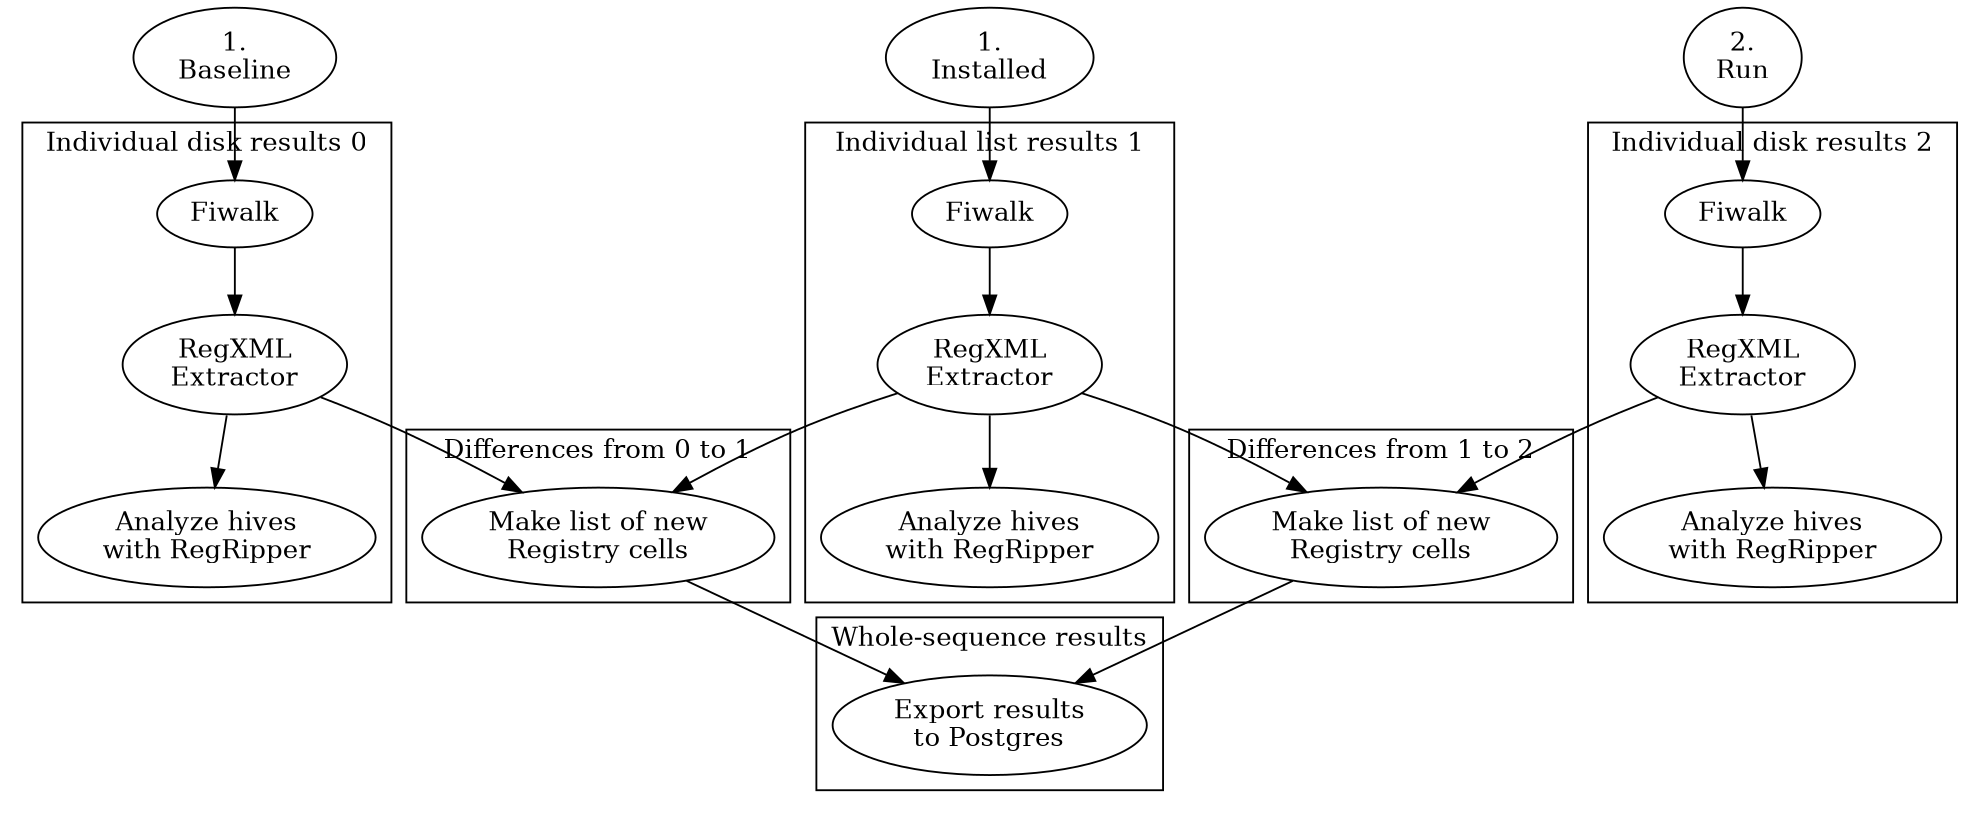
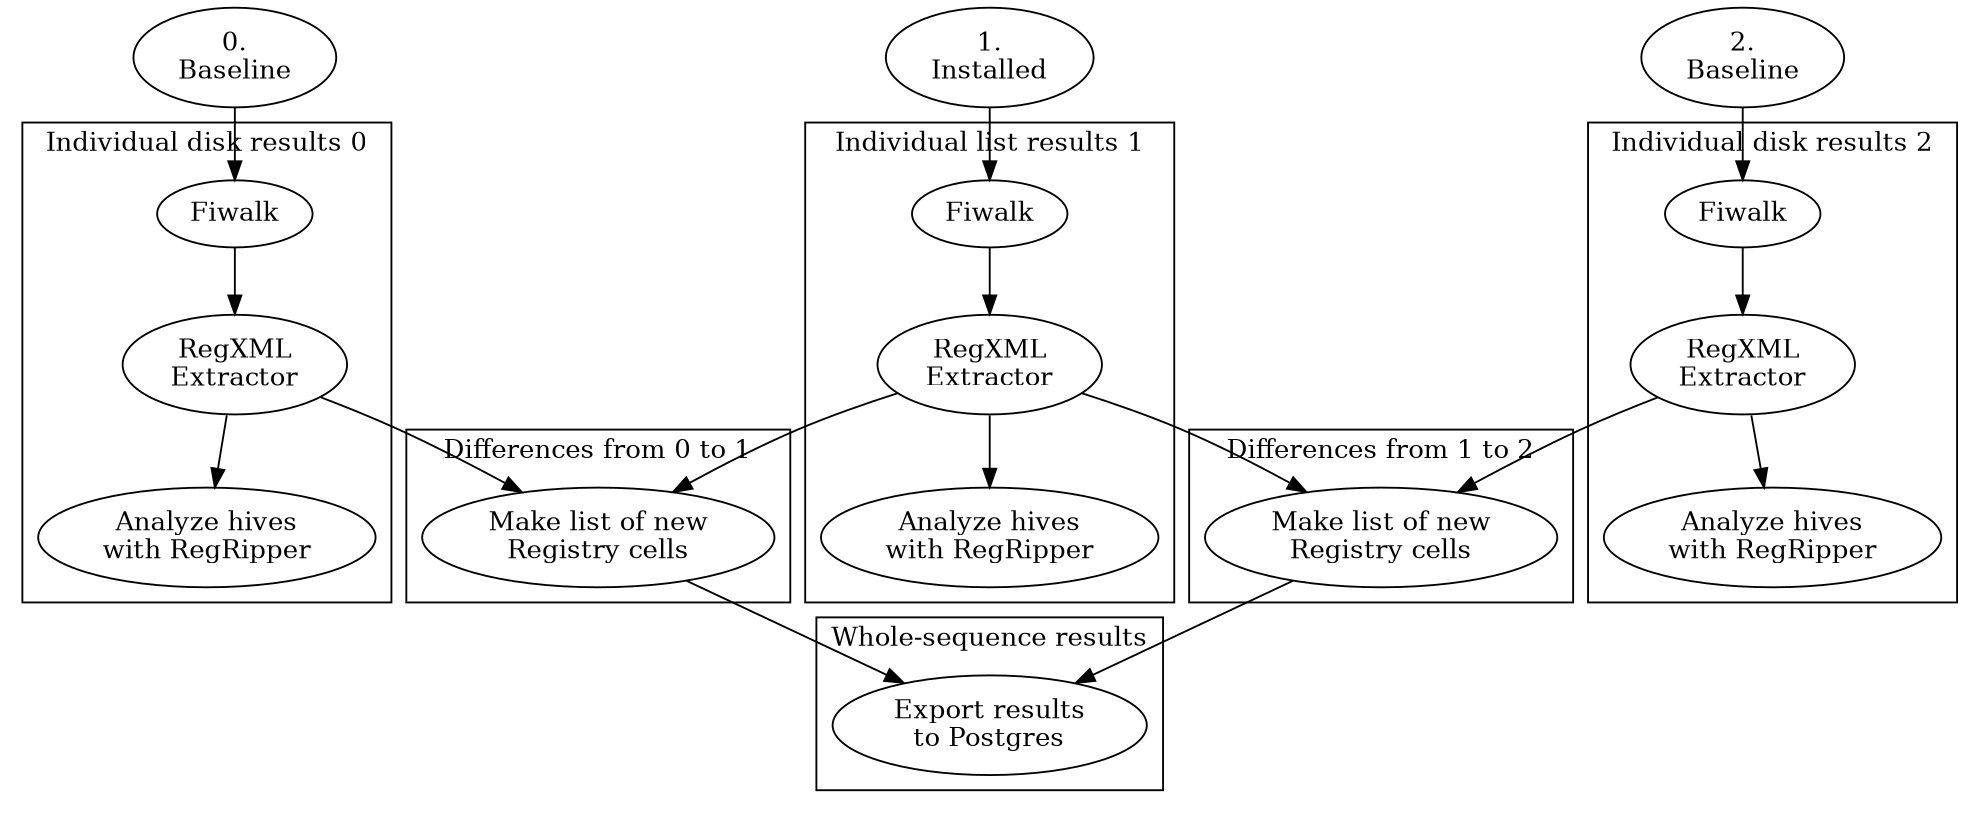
  digraph {
    rankdir=TB
    n1 [label=Fiwalk]
    n2 [label="RegXML\nExtractor"]
    n3 [label="Analyze hives\nwith RegRipper"]
    n4 [label=Fiwalk]
    n5 [label="RegXML\nExtractor"]
    n6 [label="Analyze hives\nwith RegRipper"]
    n7 [label=Fiwalk]
    n8 [label="RegXML\nExtractor"]
    n9 [label="Analyze hives\nwith RegRipper"]
    n10 [label="Make list of new\nRegistry cells"]
    n11 [label="Make list of new\nRegistry cells"]
    n12 [label="Export results\nto Postgres"]
-   n13 [label="1.\nBaseline"]
+   n13 [label="0.\nBaseline"]
    n14 [label="1.\nInstalled"]
-   n15 [label="2.\nRun"]
+   n15 [label="2.\nBaseline"]
    subgraph cluster_1 {
      label="Individual disk results 0"
      n1
      n2
      n3
    }
    subgraph cluster_2 {
      label="Individual list results 1"
      n4
      n5
      n6
    }
    subgraph cluster_3 {
      label="Individual disk results 2"
      n7
      n8
      n9
    }
    subgraph cluster_4 {
      label="Differences from 0 to 1"
      n10
    }
    subgraph cluster_5 {
      label="Differences from 1 to 2"
      n11
    }
    subgraph cluster_6 {
      label="Whole-sequence results"
      n12
    }
    n1 -> n2
    n2 -> n3
    n2 -> n10
    n4 -> n5
    n5 -> n6
    n5 -> n10
    n5 -> n11
    n7 -> n8
    n8 -> n9
    n8 -> n11
    n10 -> n12
    n11 -> n12
    n13 -> n1
    n14 -> n4
    n15 -> n7
  }
